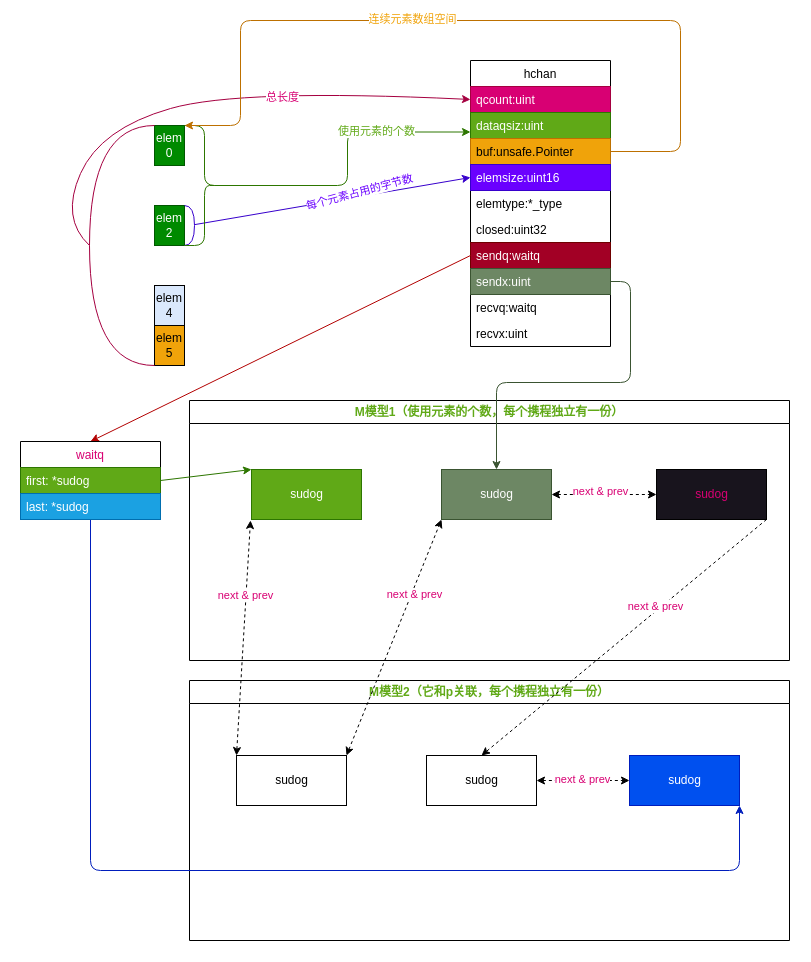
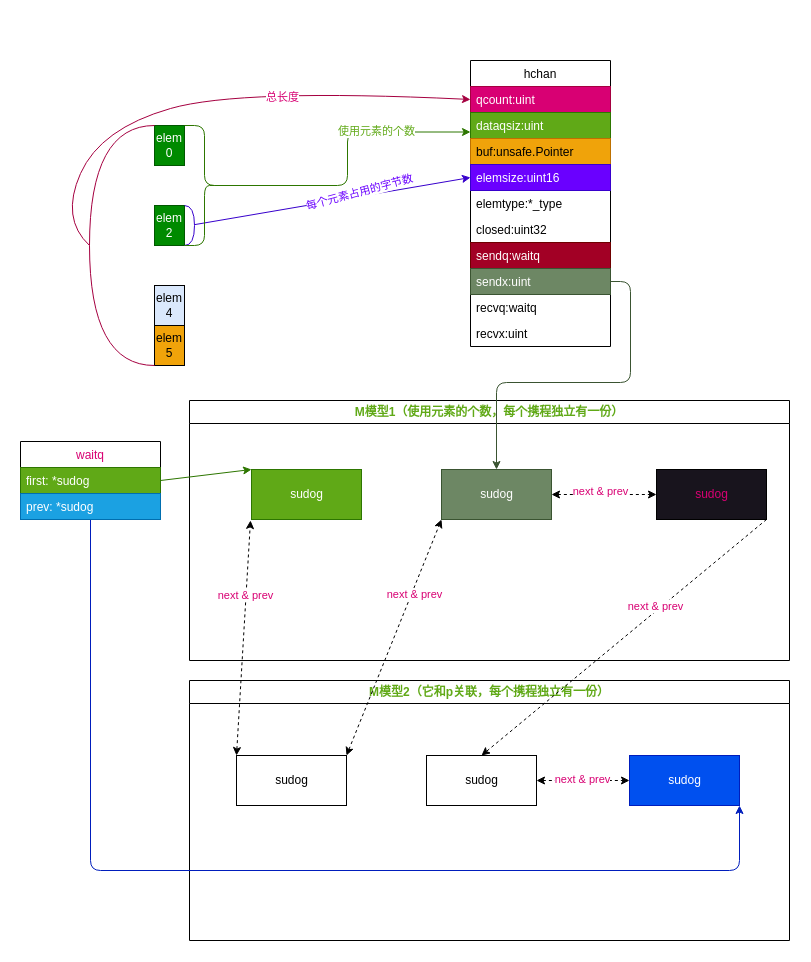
  <mxCell id="0" />
  <mxCell id="1" parent="0" />
  <mxCell id="2" value="elem&lt;br&gt;0" style="rounded=0;whiteSpace=wrap;html=1;fillColor=#008a00;fontColor=#ffffff;strokeColor=#005700;" vertex="1" parent="1"><mxGeometry x="154" y="125" width="30" height="40" as="geometry" /></mxCell>
  <mxCell id="3" value="elem&lt;br&gt;2" style="rounded=0;whiteSpace=wrap;html=1;fillColor=#008a00;fontColor=#ffffff;strokeColor=#005700;" vertex="1" parent="1"><mxGeometry x="154" y="205" width="30" height="40" as="geometry" /></mxCell>
  <mxCell id="4" value="elem&lt;br&gt;4" style="rounded=0;whiteSpace=wrap;html=1;fillColor=#dae8fc;" vertex="1" parent="1"><mxGeometry x="154" y="285" width="30" height="40" as="geometry" /></mxCell>
  <mxCell id="5" value="elem&lt;br&gt;5" style="rounded=0;whiteSpace=wrap;html=1;fillColor=#f0a30a;" vertex="1" parent="1"><mxGeometry x="154" y="325" width="30" height="40" as="geometry" /></mxCell>
  <mxCell id="6" style="edgeStyle=none;html=1;entryX=0;entryY=0.5;entryDx=0;entryDy=0;fillColor=#6a00ff;strokeColor=#3700CC;" edge="1" parent="1" source="8" target="22"><mxGeometry relative="1" as="geometry" /></mxCell>
  <mxCell id="7" value="每个元素占用的字节数" style="edgeLabel;html=1;align=center;verticalAlign=middle;resizable=0;points=[];rotation=-15;fontColor=#6a00ff;" vertex="1" connectable="0" parent="6"><mxGeometry x="0.194" y="4" relative="1" as="geometry"><mxPoint as="offset" /></mxGeometry></mxCell>
  <mxCell id="8" value="" style="shape=requiredInterface;html=1;verticalLabelPosition=bottom;sketch=0;fillColor=#6a00ff;fontColor=#ffffff;strokeColor=#3700CC;" vertex="1" parent="1"><mxGeometry x="184" y="205" width="10" height="40" as="geometry" /></mxCell>
  <mxCell id="9" value="" style="shape=requiredInterface;html=1;verticalLabelPosition=bottom;sketch=0;fillColor=#d80073;fontColor=#ffffff;strokeColor=#A50040;direction=west;" vertex="1" parent="1"><mxGeometry x="89" y="125" width="65" height="240" as="geometry" /></mxCell>
  <mxCell id="10" value="M模型1（使用元素的个数，每个携程独立有一份）" style="swimlane;whiteSpace=wrap;html=1;fontColor=#60a917;movable=1;resizable=1;rotatable=1;deletable=1;editable=1;connectable=1;" vertex="1" parent="1"><mxGeometry x="189" y="400" width="600" height="260" as="geometry" /></mxCell>
  <mxCell id="11" value="sudog" style="html=1;fontColor=#ffffff;fillColor=#60a917;strokeColor=#2D7600;" vertex="1" parent="10"><mxGeometry x="62" y="69" width="110" height="50" as="geometry" /></mxCell>
  <mxCell id="12" value="" style="edgeStyle=none;html=1;fontColor=#d80073;dashed=1;startArrow=classic;startFill=1;" edge="1" parent="10" source="14" target="15"><mxGeometry relative="1" as="geometry" /></mxCell>
  <mxCell id="13" value="next &amp;amp; prev" style="edgeLabel;html=1;align=center;verticalAlign=middle;resizable=0;points=[];fontColor=#d80073;" vertex="1" connectable="0" parent="12"><mxGeometry x="-0.25" y="4" relative="1" as="geometry"><mxPoint x="9" as="offset" /></mxGeometry></mxCell>
  <mxCell id="14" value="sudog" style="html=1;fontColor=#ffffff;fillColor=#6d8764;strokeColor=#3A5431;" vertex="1" parent="10"><mxGeometry x="252" y="69" width="110" height="50" as="geometry" /></mxCell>
  <mxCell id="15" value="sudog" style="html=1;fontColor=#d80073;fillColor=rgb(24, 20, 29);" vertex="1" parent="10"><mxGeometry x="467" y="69" width="110" height="50" as="geometry" /></mxCell>
  <mxCell id="16" value="" style="curved=1;endArrow=classic;html=1;fontColor=#60a917;exitX=1;exitY=0.5;exitDx=0;exitDy=0;exitPerimeter=0;entryX=0;entryY=0.5;entryDx=0;entryDy=0;fillColor=#d80073;strokeColor=#A50040;" edge="1" parent="1" source="9" target="19"><mxGeometry width="50" height="50" relative="1" as="geometry"><mxPoint x="60" y="168" as="sourcePoint" /><mxPoint x="110" y="118" as="targetPoint" /><Array as="points"><mxPoint x="60" y="218" /><mxPoint x="100" y="128" /><mxPoint x="240" y="88" /></Array></mxGeometry></mxCell>
  <mxCell id="17" value="总长度" style="edgeLabel;html=1;align=center;verticalAlign=middle;resizable=0;points=[];fontColor=#d80073;" vertex="1" connectable="0" parent="16"><mxGeometry x="0.269" y="-6" relative="1" as="geometry"><mxPoint as="offset" /></mxGeometry></mxCell>
  <mxCell id="18" value="hchan" style="swimlane;fontStyle=0;childLayout=stackLayout;horizontal=1;startSize=26;fillColor=none;horizontalStack=0;resizeParent=1;resizeParentMax=0;resizeLast=0;collapsible=1;marginBottom=0;" vertex="1" parent="1"><mxGeometry x="470" y="60" width="140" height="286" as="geometry" /></mxCell>
  <mxCell id="19" value="qcount:uint" style="text;strokeColor=#A50040;fillColor=#d80073;align=left;verticalAlign=top;spacingLeft=4;spacingRight=4;overflow=hidden;rotatable=0;points=[[0,0.5],[1,0.5]];portConstraint=eastwest;fontColor=#ffffff;" vertex="1" parent="18"><mxGeometry y="26" width="140" height="26" as="geometry" /></mxCell>
  <mxCell id="20" value="dataqsiz:uint" style="text;strokeColor=#2D7600;fillColor=#60a917;align=left;verticalAlign=top;spacingLeft=4;spacingRight=4;overflow=hidden;rotatable=0;points=[[0,0.5],[1,0.5]];portConstraint=eastwest;fontColor=#ffffff;" vertex="1" parent="18"><mxGeometry y="52" width="140" height="26" as="geometry" /></mxCell>
  <mxCell id="21" value="buf:unsafe.Pointer" style="text;align=left;verticalAlign=top;spacingLeft=4;spacingRight=4;overflow=hidden;rotatable=0;points=[[0,0.5],[1,0.5]];portConstraint=eastwest;fillColor=#f0a30a;fontColor=#000000;strokeColor=#BD7000;" vertex="1" parent="18"><mxGeometry y="78" width="140" height="26" as="geometry" /></mxCell>
  <mxCell id="22" value="elemsize:uint16" style="text;strokeColor=#3700CC;fillColor=#6a00ff;align=left;verticalAlign=top;spacingLeft=4;spacingRight=4;overflow=hidden;rotatable=0;points=[[0,0.5],[1,0.5]];portConstraint=eastwest;fontColor=#ffffff;" vertex="1" parent="18"><mxGeometry y="104" width="140" height="26" as="geometry" /></mxCell>
  <mxCell id="23" value="elemtype:*_type" style="text;align=left;verticalAlign=top;spacingLeft=4;spacingRight=4;overflow=hidden;rotatable=0;points=[[0,0.5],[1,0.5]];portConstraint=eastwest;" vertex="1" parent="18"><mxGeometry y="130" width="140" height="26" as="geometry" /></mxCell>
  <mxCell id="24" value="closed:uint32" style="text;strokeColor=none;fillColor=none;align=left;verticalAlign=top;spacingLeft=4;spacingRight=4;overflow=hidden;rotatable=0;points=[[0,0.5],[1,0.5]];portConstraint=eastwest;" vertex="1" parent="18"><mxGeometry y="156" width="140" height="26" as="geometry" /></mxCell>
  <mxCell id="25" value="sendq:waitq" style="text;strokeColor=#6F0000;fillColor=#a20025;align=left;verticalAlign=top;spacingLeft=4;spacingRight=4;overflow=hidden;rotatable=0;points=[[0,0.5],[1,0.5]];portConstraint=eastwest;fontColor=#ffffff;" vertex="1" parent="18"><mxGeometry y="182" width="140" height="26" as="geometry" /></mxCell>
  <mxCell id="26" value="sendx:uint" style="text;strokeColor=#3A5431;fillColor=#6d8764;align=left;verticalAlign=top;spacingLeft=4;spacingRight=4;overflow=hidden;rotatable=0;points=[[0,0.5],[1,0.5]];portConstraint=eastwest;fontColor=#ffffff;" vertex="1" parent="18"><mxGeometry y="208" width="140" height="26" as="geometry" /></mxCell>
  <mxCell id="27" value="recvq:waitq" style="text;align=left;verticalAlign=top;spacingLeft=4;spacingRight=4;overflow=hidden;rotatable=0;points=[[0,0.5],[1,0.5]];portConstraint=eastwest;" vertex="1" parent="18"><mxGeometry y="234" width="140" height="26" as="geometry" /></mxCell>
  <mxCell id="28" value="recvx:uint" style="text;align=left;verticalAlign=top;spacingLeft=4;spacingRight=4;overflow=hidden;rotatable=0;points=[[0,0.5],[1,0.5]];portConstraint=eastwest;" vertex="1" parent="18"><mxGeometry y="260" width="140" height="26" as="geometry" /></mxCell>
- <mxCell id="29" style="edgeStyle=none;html=1;exitX=0;exitY=0.5;exitDx=0;exitDy=0;entryX=0.5;entryY=0;entryDx=0;entryDy=0;fontColor=#d80073;fillColor=#e51400;strokeColor=#B20000;" edge="1" parent="1" source="25" target="38"><mxGeometry relative="1" as="geometry" /></mxCell>
  <mxCell id="30" style="edgeStyle=orthogonalEdgeStyle;html=1;exitX=1;exitY=0.5;exitDx=0;exitDy=0;entryX=0.5;entryY=0;entryDx=0;entryDy=0;fontColor=#d80073;fillColor=#6d8764;strokeColor=#3A5431;" edge="1" parent="1" source="26" target="14"><mxGeometry relative="1" as="geometry"><Array as="points"><mxPoint x="630" y="281" /><mxPoint x="630" y="382" /><mxPoint x="496" y="382" /></Array></mxGeometry></mxCell>
  <mxCell id="31" value="M模型2（它和p关联，每个携程独立有一份）" style="swimlane;whiteSpace=wrap;html=1;fontColor=#60a917;movable=1;resizable=1;rotatable=1;deletable=1;editable=1;connectable=1;" vertex="1" parent="1"><mxGeometry x="189" y="680" width="600" height="260" as="geometry" /></mxCell>
  <mxCell id="32" value="sudog" style="html=1;" vertex="1" parent="31"><mxGeometry x="47" y="75" width="110" height="50" as="geometry" /></mxCell>
  <mxCell id="33" value="" style="edgeStyle=none;html=1;fontColor=#d80073;dashed=1;startArrow=classic;startFill=1;" edge="1" parent="31" source="35" target="36"><mxGeometry relative="1" as="geometry" /></mxCell>
  <mxCell id="34" value="next &amp;amp; prev" style="edgeLabel;html=1;align=center;verticalAlign=middle;resizable=0;points=[];fontColor=#d80073;" vertex="1" connectable="0" parent="33"><mxGeometry x="-0.272" y="2" relative="1" as="geometry"><mxPoint x="11" as="offset" /></mxGeometry></mxCell>
  <mxCell id="35" value="sudog" style="html=1;" vertex="1" parent="31"><mxGeometry x="237" y="75" width="110" height="50" as="geometry" /></mxCell>
  <mxCell id="36" value="sudog" style="html=1;fillColor=#0050ef;fontColor=#ffffff;strokeColor=#001DBC;" vertex="1" parent="31"><mxGeometry x="440" y="75" width="110" height="50" as="geometry" /></mxCell>
  <mxCell id="37" style="edgeStyle=orthogonalEdgeStyle;html=1;exitX=0.5;exitY=1;exitDx=0;exitDy=0;entryX=1;entryY=1;entryDx=0;entryDy=0;fontColor=#d80073;startArrow=none;startFill=0;fillColor=#0050ef;strokeColor=#001DBC;" edge="1" parent="1" source="38" target="36"><mxGeometry relative="1" as="geometry"><Array as="points"><mxPoint x="90" y="870" /><mxPoint x="739" y="870" /></Array></mxGeometry></mxCell>
  <mxCell id="38" value="waitq" style="swimlane;fontStyle=0;childLayout=stackLayout;horizontal=1;startSize=26;fillColor=none;horizontalStack=0;resizeParent=1;resizeParentMax=0;resizeLast=0;collapsible=1;marginBottom=0;fontColor=#d80073;" vertex="1" parent="1"><mxGeometry x="20" y="441" width="140" height="78" as="geometry" /></mxCell>
  <mxCell id="39" value="first: *sudog" style="text;strokeColor=#2D7600;fillColor=#60a917;align=left;verticalAlign=top;spacingLeft=4;spacingRight=4;overflow=hidden;rotatable=0;points=[[0,0.5],[1,0.5]];portConstraint=eastwest;fontColor=#ffffff;" vertex="1" parent="38"><mxGeometry y="26" width="140" height="26" as="geometry" /></mxCell>
- <mxCell id="40" value="last: *sudog" style="text;strokeColor=#006EAF;fillColor=#1ba1e2;align=left;verticalAlign=top;spacingLeft=4;spacingRight=4;overflow=hidden;rotatable=0;points=[[0,0.5],[1,0.5]];portConstraint=eastwest;fontColor=#ffffff;" vertex="1" parent="38"><mxGeometry y="52" width="140" height="26" as="geometry" /></mxCell>
+ <mxCell id="40" value="prev: *sudog" style="text;strokeColor=#006EAF;fillColor=#1ba1e2;align=left;verticalAlign=top;spacingLeft=4;spacingRight=4;overflow=hidden;rotatable=0;points=[[0,0.5],[1,0.5]];portConstraint=eastwest;fontColor=#ffffff;" vertex="1" parent="38"><mxGeometry y="52" width="140" height="26" as="geometry" /></mxCell>
  <mxCell id="41" style="edgeStyle=none;html=1;entryX=0;entryY=0;entryDx=0;entryDy=0;fontColor=#d80073;fillColor=#60a917;strokeColor=#2D7600;exitX=1;exitY=0.5;exitDx=0;exitDy=0;" edge="1" parent="1" source="38" target="11"><mxGeometry relative="1" as="geometry"><mxPoint x="179" y="480" as="sourcePoint" /></mxGeometry></mxCell>
  <mxCell id="42" style="edgeStyle=none;html=1;exitX=1;exitY=1;exitDx=0;exitDy=0;entryX=0.5;entryY=0;entryDx=0;entryDy=0;dashed=1;fontColor=#d80073;" edge="1" parent="1" source="15" target="35"><mxGeometry relative="1" as="geometry" /></mxCell>
  <mxCell id="43" value="next &amp;amp; prev" style="edgeLabel;html=1;align=center;verticalAlign=middle;resizable=0;points=[];fontColor=#d80073;" vertex="1" connectable="0" parent="42"><mxGeometry x="-0.236" y="-4" relative="1" as="geometry"><mxPoint as="offset" /></mxGeometry></mxCell>
  <mxCell id="44" value="" style="endArrow=classic;startArrow=classic;html=1;dashed=1;fontColor=#d80073;exitX=0;exitY=0;exitDx=0;exitDy=0;" edge="1" parent="1" source="32"><mxGeometry width="50" height="50" relative="1" as="geometry"><mxPoint x="340" y="570" as="sourcePoint" /><mxPoint x="250" y="520" as="targetPoint" /></mxGeometry></mxCell>
  <mxCell id="45" value="next &amp;amp; prev" style="edgeLabel;html=1;align=center;verticalAlign=middle;resizable=0;points=[];fontColor=#d80073;" vertex="1" connectable="0" parent="44"><mxGeometry x="0.369" y="1" relative="1" as="geometry"><mxPoint as="offset" /></mxGeometry></mxCell>
  <mxCell id="46" value="next &amp;amp; prev" style="edgeLabel;html=1;align=center;verticalAlign=middle;resizable=0;points=[];fontColor=#d80073;" vertex="1" connectable="0" parent="44"><mxGeometry x="0.369" y="1" relative="1" as="geometry"><mxPoint as="offset" /></mxGeometry></mxCell>
  <mxCell id="47" style="edgeStyle=none;html=1;exitX=1;exitY=0;exitDx=0;exitDy=0;entryX=0;entryY=1;entryDx=0;entryDy=0;dashed=1;fontColor=#d80073;startArrow=classic;startFill=1;" edge="1" parent="1" source="32" target="14"><mxGeometry relative="1" as="geometry" /></mxCell>
  <mxCell id="48" value="next &amp;amp; prev" style="edgeLabel;html=1;align=center;verticalAlign=middle;resizable=0;points=[];fontColor=#d80073;" vertex="1" connectable="0" parent="47"><mxGeometry x="0.378" y="-1" relative="1" as="geometry"><mxPoint x="1" as="offset" /></mxGeometry></mxCell>
  <mxCell id="49" style="edgeStyle=orthogonalEdgeStyle;html=1;exitX=0.1;exitY=0.5;exitDx=0;exitDy=0;exitPerimeter=0;entryX=0;entryY=0.25;entryDx=0;entryDy=0;fontColor=#d80073;startArrow=none;startFill=0;fillColor=#60a917;strokeColor=#2D7600;" edge="1" parent="1" source="51" target="18"><mxGeometry relative="1" as="geometry" /></mxCell>
  <mxCell id="50" value="使用元素的个数" style="edgeLabel;html=1;align=center;verticalAlign=middle;resizable=0;points=[];fontColor=#60a917;" vertex="1" connectable="0" parent="49"><mxGeometry x="0.379" y="1" relative="1" as="geometry"><mxPoint as="offset" /></mxGeometry></mxCell>
  <mxCell id="51" value="" style="shape=curlyBracket;whiteSpace=wrap;html=1;rounded=1;flipH=1;labelPosition=right;verticalLabelPosition=middle;align=left;verticalAlign=middle;fontColor=#ffffff;fillColor=#60a917;strokeColor=#2D7600;" vertex="1" parent="1"><mxGeometry x="184" y="125" width="40" height="120" as="geometry" /></mxCell>
- <mxCell id="52" style="edgeStyle=orthogonalEdgeStyle;html=1;exitX=1;exitY=0.5;exitDx=0;exitDy=0;fontColor=#60a917;startArrow=none;startFill=0;entryX=1;entryY=0;entryDx=0;entryDy=0;fillColor=#f0a30a;strokeColor=#BD7000;" edge="1" parent="1" source="21" target="2"><mxGeometry relative="1" as="geometry"><mxPoint x="180" y="70" as="targetPoint" /><Array as="points"><mxPoint x="680" y="151" /><mxPoint x="680" y="20" /><mxPoint x="240" y="20" /><mxPoint x="240" y="125" /></Array></mxGeometry></mxCell>
- <mxCell id="53" value="连续元素数组空间" style="edgeLabel;html=1;align=center;verticalAlign=middle;resizable=0;points=[];fontColor=#f0a30a;" vertex="1" connectable="0" parent="52"><mxGeometry x="0.175" y="-2" relative="1" as="geometry"><mxPoint x="1" as="offset" /></mxGeometry></mxCell>
